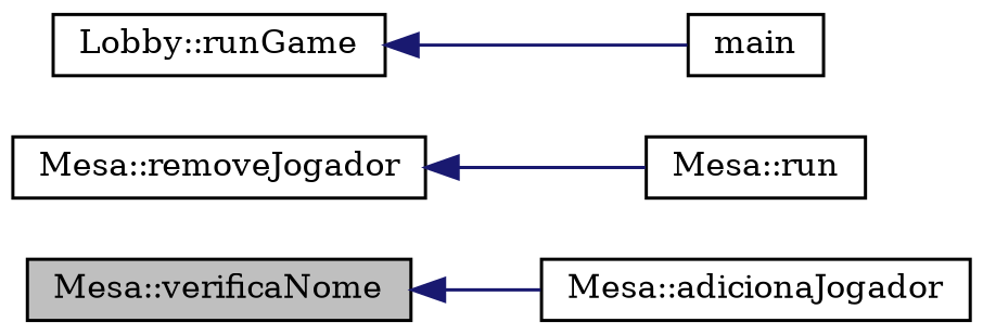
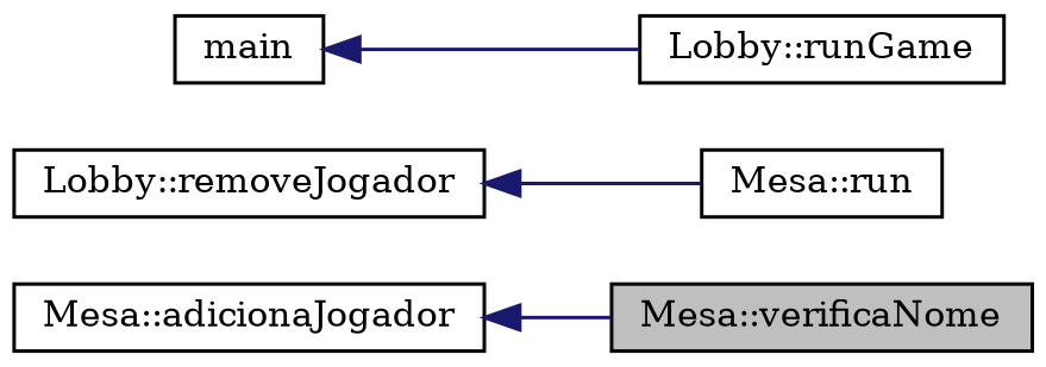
  digraph {
    fontname="DejaVu Serif"
    rankdir=LR
    node [color=black fillcolor=white fontname="DejaVu Serif" fontsize=10 shape=record style=filled]
    edge [color=midnightblue dir=back fontname="DejaVu Serif" fontsize=10 labelfontname=Helvetica labelfontsize=10 style=solid]
    n1 [fillcolor=grey75 fontcolor=black height=0.2 label="Mesa::verificaNome" width=0.4]
    n2 [height=0.2 label="Mesa::adicionaJogador" width=0.4]
-   n3 [height=0.2 label="Mesa::removeJogador" width=0.4]
+   n3 [height=0.2 label="Lobby::removeJogador" width=0.4]
    n4 [height=0.2 label="Mesa::run" width=0.4]
    n5 [height=0.2 label="Lobby::runGame" width=0.4]
    n6 [height=0.2 label=main width=0.4]
-   n1 -> n2
+   n2 -> n1
    n3 -> n4
-   n5 -> n6
+   n6 -> n5
  }
